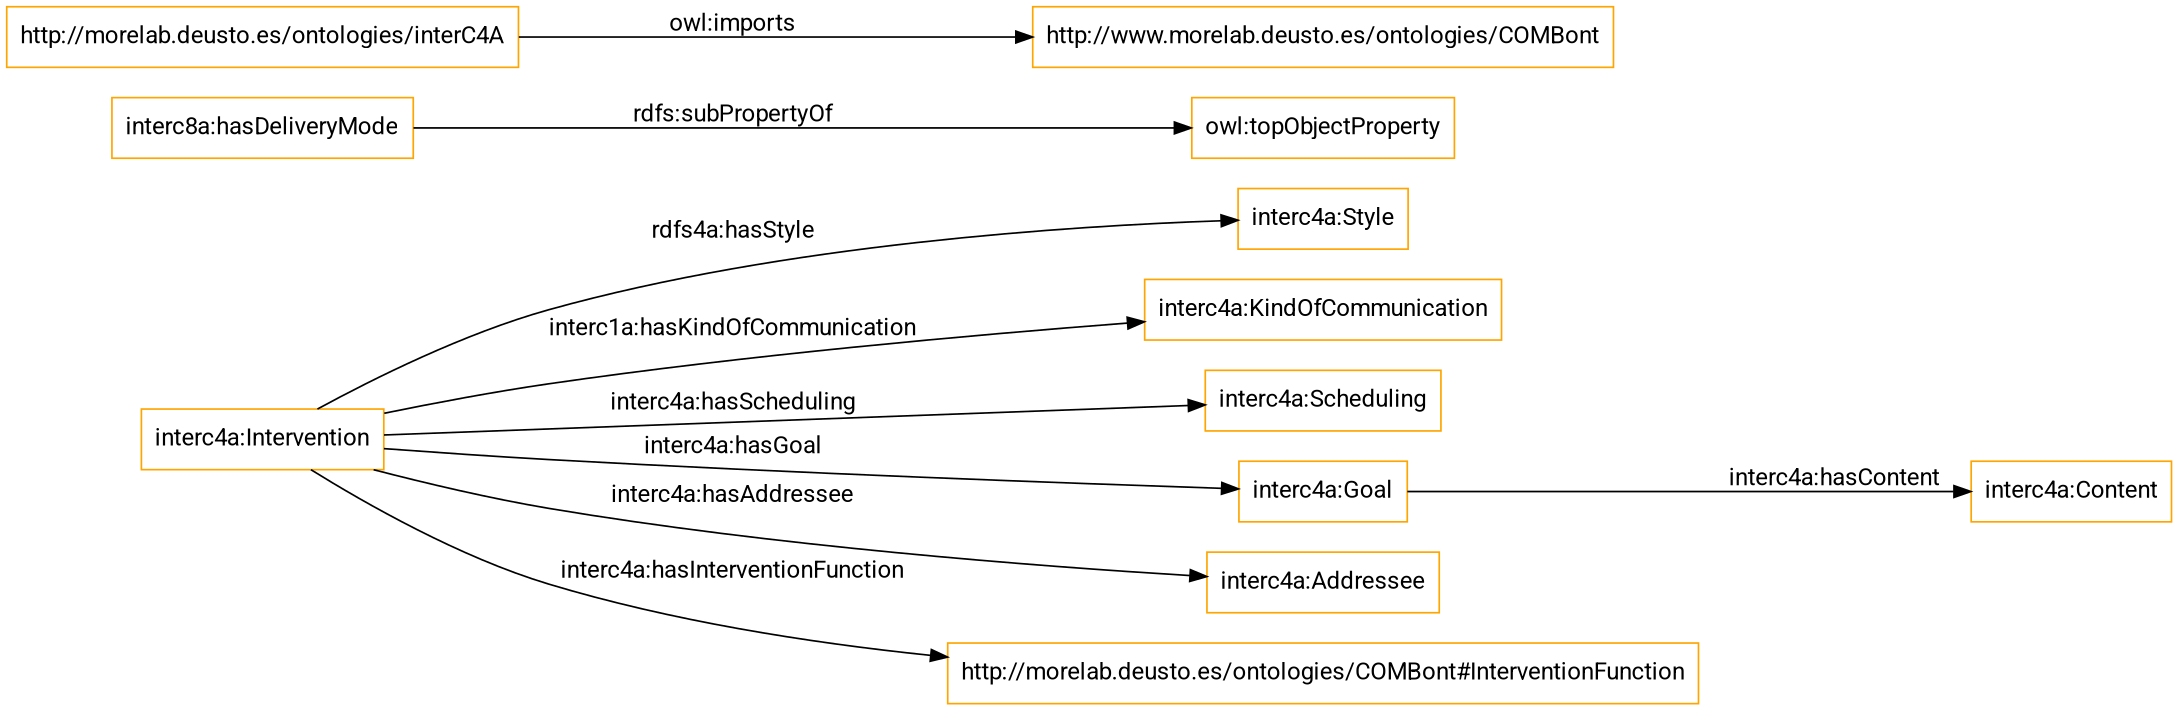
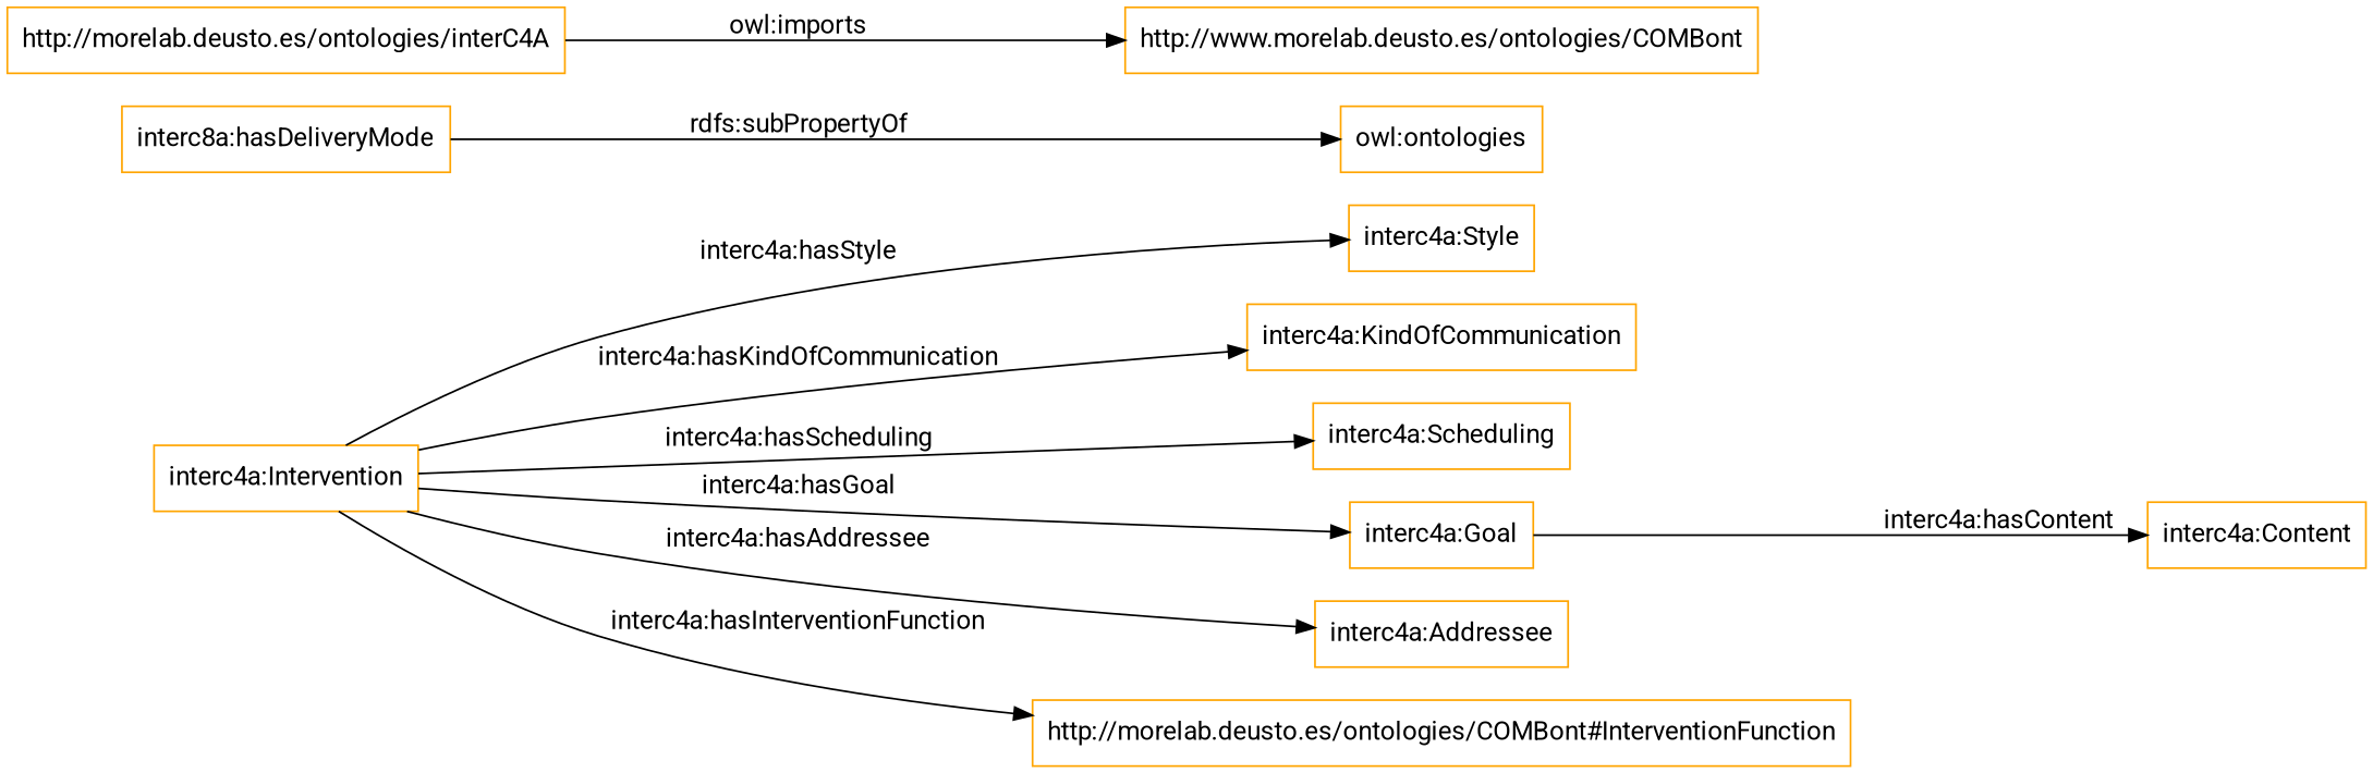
  digraph {
    fontname=Roboto
    rankdir=LR
    node [color=orange fontname=Roboto shape=rectangle]
    edge [fontname=Roboto]
    "interc4a:Intervention"
    "interc4a:Style"
    "interc4a:KindOfCommunication"
    "interc4a:Scheduling"
    "interc4a:Goal"
    "interc4a:Addressee"
    "http://morelab.deusto.es/ontologies/COMBont#InterventionFunction"
    "interc4a:Content"
    n9 [label="interc8a:hasDeliveryMode"]
-   "owl:topObjectProperty"
+   "owl:topObjectProperty" [label="owl:ontologies"]
    "http://morelab.deusto.es/ontologies/interC4A"
    "http://www.morelab.deusto.es/ontologies/COMBont"
-   "interc4a:Intervention" -> "interc4a:Style" [label="rdfs4a:hasStyle"]
-   "interc4a:Intervention" -> "interc4a:KindOfCommunication" [label="interc1a:hasKindOfCommunication"]
+   "interc4a:Intervention" -> "interc4a:Style" [label="interc4a:hasStyle"]
+   "interc4a:Intervention" -> "interc4a:KindOfCommunication" [label="interc4a:hasKindOfCommunication"]
    "interc4a:Intervention" -> "interc4a:Scheduling" [label="interc4a:hasScheduling"]
    "interc4a:Intervention" -> "interc4a:Goal" [label="interc4a:hasGoal"]
    "interc4a:Intervention" -> "interc4a:Addressee" [label="interc4a:hasAddressee"]
    "interc4a:Intervention" -> "http://morelab.deusto.es/ontologies/COMBont#InterventionFunction" [label="interc4a:hasInterventionFunction"]
    "interc4a:Goal" -> "interc4a:Content" [label="interc4a:hasContent"]
    n9 -> "owl:topObjectProperty" [label="rdfs:subPropertyOf"]
    "http://morelab.deusto.es/ontologies/interC4A" -> "http://www.morelab.deusto.es/ontologies/COMBont" [label="owl:imports"]
  }
